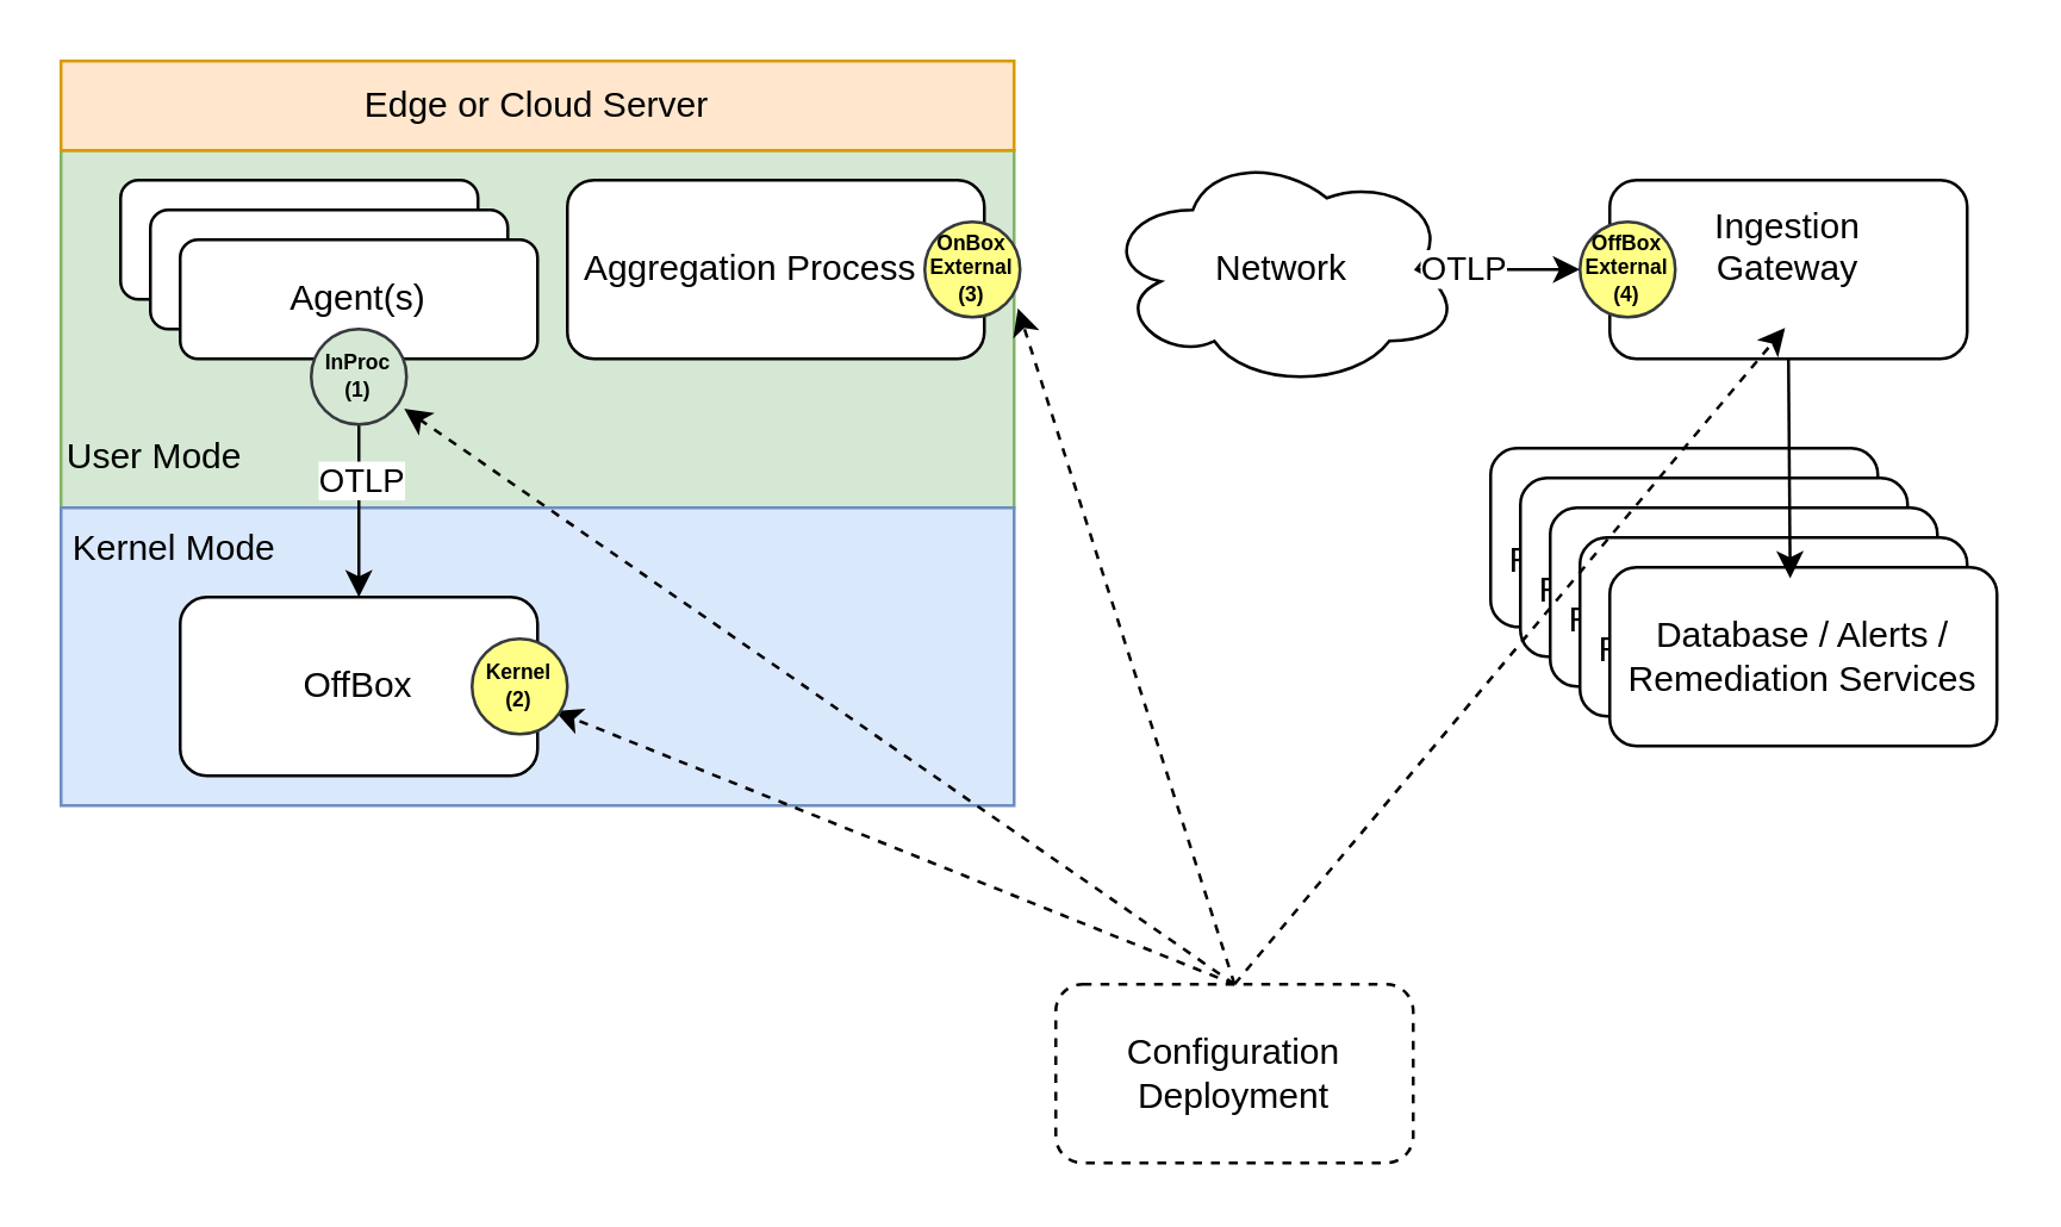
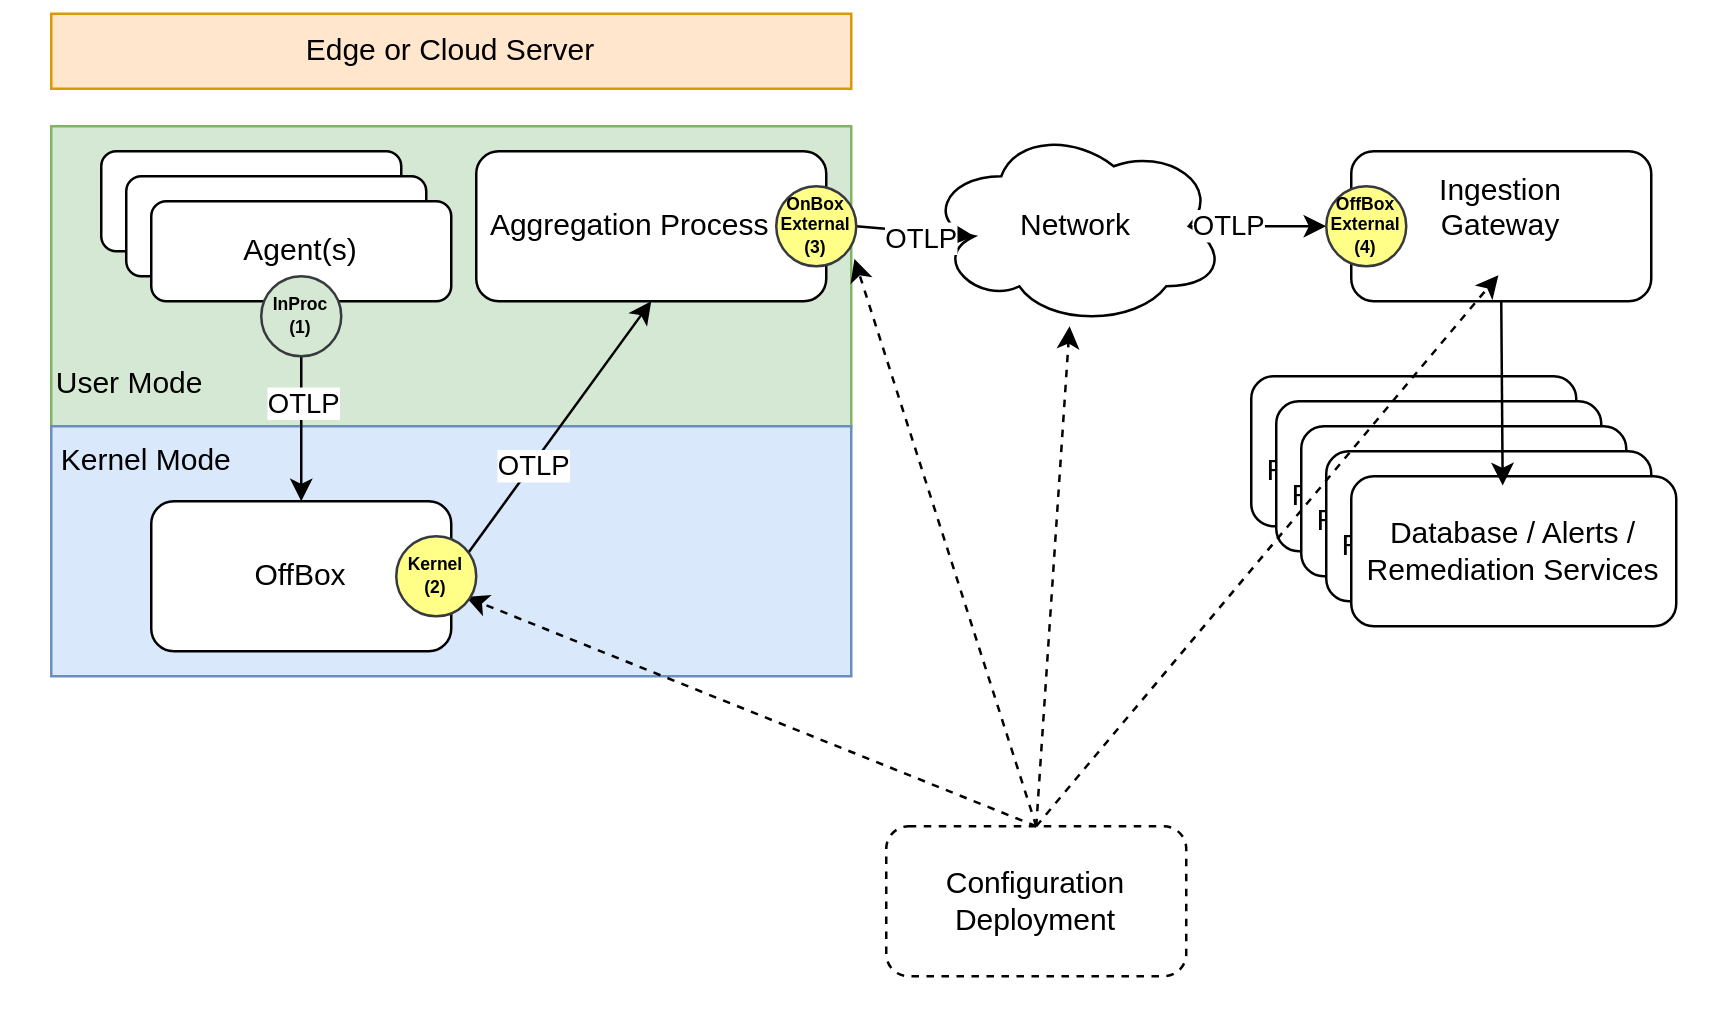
  <mxCell id="0" />
  <mxCell id="1" parent="0" />
  <mxCell id="2" value="&lt;div&gt;&lt;span style=&quot;background-color: transparent; color: light-dark(rgb(0, 0, 0), rgb(255, 255, 255));&quot;&gt;&lt;br&gt;&lt;/span&gt;&lt;/div&gt;&lt;div&gt;&lt;span style=&quot;background-color: transparent; color: light-dark(rgb(0, 0, 0), rgb(255, 255, 255));&quot;&gt;&lt;br&gt;&lt;/span&gt;&lt;/div&gt;&lt;div&gt;&lt;span style=&quot;background-color: transparent; color: light-dark(rgb(0, 0, 0), rgb(255, 255, 255));&quot;&gt;&lt;br&gt;&lt;/span&gt;&lt;/div&gt;&lt;div&gt;&lt;span style=&quot;background-color: transparent; color: light-dark(rgb(0, 0, 0), rgb(255, 255, 255));&quot;&gt;&lt;br&gt;&lt;/span&gt;&lt;/div&gt;&lt;div&gt;&lt;span style=&quot;background-color: transparent; color: light-dark(rgb(0, 0, 0), rgb(255, 255, 255));&quot;&gt;&lt;br&gt;&lt;/span&gt;&lt;/div&gt;&lt;div&gt;&lt;span style=&quot;background-color: transparent; color: light-dark(rgb(0, 0, 0), rgb(255, 255, 255));&quot;&gt;&lt;br&gt;&lt;/span&gt;&lt;/div&gt;&lt;div&gt;&lt;span style=&quot;background-color: transparent; color: light-dark(rgb(0, 0, 0), rgb(255, 255, 255));&quot;&gt;&lt;br&gt;&lt;/span&gt;&lt;/div&gt;&lt;div&gt;&lt;span style=&quot;background-color: transparent; color: light-dark(rgb(0, 0, 0), rgb(255, 255, 255));&quot;&gt;&lt;br&gt;&lt;/span&gt;&lt;/div&gt;&lt;div&gt;&lt;span style=&quot;background-color: transparent; color: light-dark(rgb(0, 0, 0), rgb(255, 255, 255));&quot;&gt;User Mode&amp;nbsp; &amp;nbsp; &amp;nbsp; &amp;nbsp; &amp;nbsp; &amp;nbsp; &amp;nbsp; &amp;nbsp; &amp;nbsp; &amp;nbsp; &amp;nbsp; &amp;nbsp; &amp;nbsp; &amp;nbsp; &amp;nbsp; &amp;nbsp; &amp;nbsp; &amp;nbsp; &amp;nbsp; &amp;nbsp; &amp;nbsp; &amp;nbsp; &amp;nbsp; &amp;nbsp; &amp;nbsp; &amp;nbsp; &amp;nbsp; &amp;nbsp; &amp;nbsp; &amp;nbsp; &amp;nbsp; &amp;nbsp; &amp;nbsp; &amp;nbsp; &amp;nbsp; &amp;nbsp; &amp;nbsp; &amp;nbsp; &amp;nbsp; &amp;nbsp; &amp;nbsp;&lt;/span&gt;&lt;br&gt;&lt;/div&gt;&lt;div&gt;&lt;br&gt;&lt;/div&gt;" style="rounded=0;whiteSpace=wrap;html=1;fillColor=#d5e8d4;strokeColor=#82b366;" parent="1" vertex="1"><mxGeometry x="20" y="50" width="320" height="120" as="geometry" /></mxCell>
  <mxCell id="3" value="&lt;div&gt;&lt;span style=&quot;background-color: transparent; color: light-dark(rgb(0, 0, 0), rgb(255, 255, 255));&quot;&gt;Kernel Mode&amp;nbsp; &amp;nbsp; &amp;nbsp; &amp;nbsp; &amp;nbsp; &amp;nbsp; &amp;nbsp; &amp;nbsp; &amp;nbsp; &amp;nbsp; &amp;nbsp; &amp;nbsp; &amp;nbsp; &amp;nbsp; &amp;nbsp; &amp;nbsp; &amp;nbsp; &amp;nbsp; &amp;nbsp; &amp;nbsp; &amp;nbsp; &amp;nbsp; &amp;nbsp; &amp;nbsp; &amp;nbsp; &amp;nbsp; &amp;nbsp; &amp;nbsp; &amp;nbsp; &amp;nbsp; &amp;nbsp; &amp;nbsp; &amp;nbsp; &amp;nbsp; &amp;nbsp; &amp;nbsp; &amp;nbsp; &amp;nbsp; &amp;nbsp; &amp;nbsp; &amp;nbsp;&lt;/span&gt;&lt;/div&gt;&lt;div&gt;&lt;span style=&quot;background-color: transparent; color: light-dark(rgb(0, 0, 0), rgb(255, 255, 255));&quot;&gt;&lt;br&gt;&lt;/span&gt;&lt;/div&gt;&lt;div&gt;&lt;span style=&quot;background-color: transparent; color: light-dark(rgb(0, 0, 0), rgb(255, 255, 255));&quot;&gt;&lt;br&gt;&lt;/span&gt;&lt;/div&gt;&lt;div&gt;&lt;span style=&quot;background-color: transparent; color: light-dark(rgb(0, 0, 0), rgb(255, 255, 255));&quot;&gt;&lt;br&gt;&lt;/span&gt;&lt;/div&gt;&lt;div&gt;&lt;span style=&quot;background-color: transparent; color: light-dark(rgb(0, 0, 0), rgb(255, 255, 255));&quot;&gt;&lt;br&gt;&lt;/span&gt;&lt;/div&gt;" style="rounded=0;whiteSpace=wrap;html=1;fillColor=#dae8fc;strokeColor=#6c8ebf;" parent="1" vertex="1"><mxGeometry x="20" y="170" width="320" height="100" as="geometry" /></mxCell>
  <mxCell id="4" value="OffBox" style="rounded=1;whiteSpace=wrap;html=1;" parent="1" vertex="1"><mxGeometry x="60" y="200" width="120" height="60" as="geometry" /></mxCell>
  <mxCell id="5" value="Aggregation Process&amp;nbsp; &amp;nbsp; &amp;nbsp;" style="rounded=1;whiteSpace=wrap;html=1;" parent="1" vertex="1"><mxGeometry x="190" y="60" width="140" height="60" as="geometry" /></mxCell>
+ <mxCell id="6" value="" style="endArrow=classic;html=1;rounded=0;exitX=1;exitY=0.5;exitDx=0;exitDy=0;entryX=0.5;entryY=1;entryDx=0;entryDy=0;" parent="1" source="4" target="5" edge="1"><mxGeometry width="50" height="50" relative="1" as="geometry"><mxPoint x="500" y="380" as="sourcePoint" /><mxPoint x="550" y="330" as="targetPoint" /></mxGeometry></mxCell>
+ <mxCell id="7" value="OTLP" style="edgeLabel;html=1;align=center;verticalAlign=middle;resizable=0;points=[];" parent="6" vertex="1" connectable="0"><mxGeometry x="-0.191" relative="1" as="geometry"><mxPoint as="offset" /></mxGeometry></mxCell>
  <mxCell id="8" value="" style="endArrow=classic;html=1;rounded=0;exitX=0.5;exitY=1;exitDx=0;exitDy=0;entryX=0.5;entryY=0;entryDx=0;entryDy=0;" parent="1" source="19" target="4" edge="1"><mxGeometry width="50" height="50" relative="1" as="geometry"><mxPoint x="790" y="590" as="sourcePoint" /><mxPoint x="840" y="540" as="targetPoint" /></mxGeometry></mxCell>
  <mxCell id="9" value="OTLP" style="edgeLabel;html=1;align=center;verticalAlign=middle;resizable=0;points=[];" parent="8" vertex="1" connectable="0"><mxGeometry x="0.002" relative="1" as="geometry"><mxPoint as="offset" /></mxGeometry></mxCell>
  <mxCell id="10" value="Network" style="ellipse;shape=cloud;whiteSpace=wrap;html=1;" parent="1" vertex="1"><mxGeometry x="370" y="50" width="120" height="80" as="geometry" /></mxCell>
+ <mxCell id="11" value="" style="endArrow=classic;html=1;rounded=0;entryX=0.16;entryY=0.55;entryDx=0;entryDy=0;entryPerimeter=0;exitX=1;exitY=0.5;exitDx=0;exitDy=0;" parent="1" source="37" target="10" edge="1"><mxGeometry width="50" height="50" relative="1" as="geometry"><mxPoint x="370" y="100" as="sourcePoint" /><mxPoint x="420" y="50" as="targetPoint" /></mxGeometry></mxCell>
+ <mxCell id="12" value="OTLP" style="edgeLabel;html=1;align=center;verticalAlign=middle;resizable=0;points=[];" parent="11" vertex="1" connectable="0"><mxGeometry x="0.084" y="-2" relative="1" as="geometry"><mxPoint as="offset" /></mxGeometry></mxCell>
  <mxCell id="13" value="" style="endArrow=classic;html=1;rounded=0;exitX=0.875;exitY=0.5;exitDx=0;exitDy=0;exitPerimeter=0;entryX=0;entryY=0.5;entryDx=0;entryDy=0;" parent="1" source="40" target="14" edge="1"><mxGeometry width="50" height="50" relative="1" as="geometry"><mxPoint x="474" y="100" as="sourcePoint" /><mxPoint x="529" y="100" as="targetPoint" /></mxGeometry></mxCell>
  <mxCell id="14" value="Ingestion&lt;div&gt;Gateway&lt;/div&gt;&lt;div&gt;&lt;br&gt;&lt;/div&gt;" style="rounded=1;whiteSpace=wrap;html=1;" parent="1" vertex="1"><mxGeometry x="540" y="60" width="120" height="60" as="geometry" /></mxCell>
- <mxCell id="15" value="Edge or Cloud Server" style="rounded=0;whiteSpace=wrap;html=1;fillColor=#ffe6cc;strokeColor=#d79b00;" parent="1" vertex="1"><mxGeometry x="20" y="20" width="320" height="30" as="geometry" /></mxCell>
+ <mxCell id="15" value="Edge or Cloud Server" style="rounded=0;whiteSpace=wrap;html=1;fillColor=#ffe6cc;strokeColor=#d79b00;" parent="1" vertex="1"><mxGeometry x="20" y="5" width="320" height="30" as="geometry" /></mxCell>
  <mxCell id="16" value="" style="group" parent="1" vertex="1" connectable="0"><mxGeometry x="40" y="60" width="140" height="82" as="geometry" /></mxCell>
  <mxCell id="17" value="Agent" style="rounded=1;whiteSpace=wrap;html=1;fontSize=12;glass=0;strokeWidth=1;shadow=0;" parent="16" vertex="1"><mxGeometry width="120" height="40" as="geometry" /></mxCell>
  <mxCell id="18" value="Agent" style="rounded=1;whiteSpace=wrap;html=1;fontSize=12;glass=0;strokeWidth=1;shadow=0;" parent="16" vertex="1"><mxGeometry x="10" y="10" width="120" height="40" as="geometry" /></mxCell>
  <mxCell id="19" value="Agent(s)" style="rounded=1;whiteSpace=wrap;html=1;fontSize=12;glass=0;strokeWidth=1;shadow=0;" parent="16" vertex="1"><mxGeometry x="20" y="20" width="120" height="40" as="geometry" /></mxCell>
  <mxCell id="20" value="InProc&lt;div&gt;(1)&lt;/div&gt;" style="ellipse;whiteSpace=wrap;html=1;aspect=fixed;fontSize=7;labelBackgroundColor=none;fillColor=#d5e8d4;strokeColor=#36393d;fontStyle=1;" vertex="1" parent="16"><mxGeometry x="64" y="50" width="32" height="32" as="geometry" /></mxCell>
  <mxCell id="21" value="" style="group" parent="1" vertex="1" connectable="0"><mxGeometry x="500" y="150" width="170" height="100" as="geometry" /></mxCell>
  <mxCell id="22" value="Database / Alerts / Remediation Services" style="rounded=1;whiteSpace=wrap;html=1;" parent="21" vertex="1"><mxGeometry width="130" height="60" as="geometry" /></mxCell>
  <mxCell id="23" value="Database / Alerts / Remediation Services" style="rounded=1;whiteSpace=wrap;html=1;" parent="21" vertex="1"><mxGeometry x="10" y="10" width="130" height="60" as="geometry" /></mxCell>
  <mxCell id="24" value="Database / Alerts / Remediation Services" style="rounded=1;whiteSpace=wrap;html=1;" parent="21" vertex="1"><mxGeometry x="20" y="20" width="130" height="60" as="geometry" /></mxCell>
  <mxCell id="25" value="Database / Alerts / Remediation Services" style="rounded=1;whiteSpace=wrap;html=1;" parent="21" vertex="1"><mxGeometry x="30" y="30" width="130" height="60" as="geometry" /></mxCell>
  <mxCell id="26" value="Database / Alerts / Remediation Services" style="rounded=1;whiteSpace=wrap;html=1;" parent="21" vertex="1"><mxGeometry x="40" y="40" width="130" height="60" as="geometry" /></mxCell>
  <mxCell id="27" value="" style="endArrow=classic;html=1;rounded=0;exitX=0.5;exitY=1;exitDx=0;exitDy=0;entryX=0.466;entryY=0.061;entryDx=0;entryDy=0;entryPerimeter=0;" parent="1" source="14" target="26" edge="1"><mxGeometry width="50" height="50" relative="1" as="geometry"><mxPoint x="500" y="380" as="sourcePoint" /><mxPoint x="640" y="160" as="targetPoint" /></mxGeometry></mxCell>
  <mxCell id="28" value="Configuration&lt;br&gt;Deployment" style="rounded=1;whiteSpace=wrap;html=1;dashed=1;" parent="1" vertex="1"><mxGeometry x="354" y="330" width="120" height="60" as="geometry" /></mxCell>
  <mxCell id="29" value="" style="endArrow=classic;html=1;rounded=0;exitX=0.5;exitY=0;exitDx=0;exitDy=0;entryX=0.871;entryY=0.76;entryDx=0;entryDy=0;entryPerimeter=0;dashed=1;" parent="1" source="34" edge="1"><mxGeometry width="50" height="50" relative="1" as="geometry"><mxPoint x="410" y="310" as="sourcePoint" /><mxPoint x="179.92" y="235.2" as="targetPoint" /></mxGeometry></mxCell>
- <mxCell id="30" value="" style="endArrow=classic;html=1;rounded=0;exitX=0.5;exitY=0;exitDx=0;exitDy=0;entryX=0.976;entryY=0.835;entryDx=0;entryDy=0;entryPerimeter=0;dashed=1;" parent="1" source="28" target="20" edge="1"><mxGeometry width="50" height="50" relative="1" as="geometry"><mxPoint x="424" y="360" as="sourcePoint" /><mxPoint x="125.875" y="120.64" as="targetPoint" /></mxGeometry></mxCell>
+ <mxCell id="30" value="" style="endArrow=classic;html=1;rounded=0;exitX=0.5;exitY=0;exitDx=0;exitDy=0;dashed=1;" parent="1" source="28" target="10" edge="1"><mxGeometry width="50" height="50" relative="1" as="geometry"><mxPoint x="424" y="360" as="sourcePoint" /><mxPoint x="125.875" y="120.64" as="targetPoint" /></mxGeometry></mxCell>
  <mxCell id="31" value="" style="endArrow=classic;html=1;rounded=0;exitX=0.5;exitY=0;exitDx=0;exitDy=0;entryX=1;entryY=0.5;entryDx=0;entryDy=0;dashed=1;" parent="1" source="37" target="5" edge="1"><mxGeometry width="50" height="50" relative="1" as="geometry"><mxPoint x="434" y="370" as="sourcePoint" /><mxPoint x="200" y="255" as="targetPoint" /></mxGeometry></mxCell>
  <mxCell id="32" value="" style="endArrow=classic;html=1;rounded=0;entryX=0.318;entryY=0.479;entryDx=0;entryDy=0;entryPerimeter=0;exitX=0.5;exitY=0;exitDx=0;exitDy=0;dashed=1;" parent="1" source="28" edge="1"><mxGeometry width="50" height="50" relative="1" as="geometry"><mxPoint x="400" y="430" as="sourcePoint" /><mxPoint x="598.86" y="109.58" as="targetPoint" /></mxGeometry></mxCell>
  <mxCell id="33" value="" style="endArrow=classic;html=1;rounded=0;exitX=0.5;exitY=0;exitDx=0;exitDy=0;entryX=0.871;entryY=0.76;entryDx=0;entryDy=0;entryPerimeter=0;dashed=1;" edge="1" parent="1" source="28" target="34"><mxGeometry width="50" height="50" relative="1" as="geometry"><mxPoint x="400" y="310" as="sourcePoint" /><mxPoint x="179.92" y="235.2" as="targetPoint" /></mxGeometry></mxCell>
  <mxCell id="34" value="Kernel&lt;div&gt;(2)&lt;/div&gt;" style="ellipse;whiteSpace=wrap;html=1;aspect=fixed;fontSize=7;labelBackgroundColor=none;fillColor=#ffff88;strokeColor=#36393d;fontStyle=1" vertex="1" parent="1"><mxGeometry x="158" y="214" width="32" height="32" as="geometry" /></mxCell>
  <mxCell id="35" value="" style="endArrow=classic;html=1;rounded=0;entryX=0.16;entryY=0.55;entryDx=0;entryDy=0;entryPerimeter=0;exitX=1;exitY=0.5;exitDx=0;exitDy=0;" edge="1" parent="1" source="5" target="37"><mxGeometry width="50" height="50" relative="1" as="geometry"><mxPoint x="330" y="90" as="sourcePoint" /><mxPoint x="389" y="94" as="targetPoint" /></mxGeometry></mxCell>
  <mxCell id="36" value="" style="endArrow=classic;html=1;rounded=0;exitX=0.5;exitY=0;exitDx=0;exitDy=0;entryX=1.004;entryY=0.442;entryDx=0;entryDy=0;dashed=1;entryPerimeter=0;" edge="1" parent="1" source="28" target="2"><mxGeometry width="50" height="50" relative="1" as="geometry"><mxPoint x="400" y="310" as="sourcePoint" /><mxPoint x="330" y="90" as="targetPoint" /></mxGeometry></mxCell>
  <mxCell id="37" value="&lt;font&gt;OnBox&lt;/font&gt;&lt;div&gt;&lt;font&gt;External&lt;/font&gt;&lt;div&gt;&lt;font&gt;(3)&lt;/font&gt;&lt;/div&gt;&lt;/div&gt;" style="ellipse;whiteSpace=wrap;html=1;aspect=fixed;fontSize=7;labelBackgroundColor=none;fillColor=#ffff88;strokeColor=#36393d;fontStyle=1" vertex="1" parent="1"><mxGeometry x="310" y="74" width="32" height="32" as="geometry" /></mxCell>
  <mxCell id="38" value="" style="endArrow=classic;html=1;rounded=0;exitX=0.875;exitY=0.5;exitDx=0;exitDy=0;exitPerimeter=0;entryX=0;entryY=0.5;entryDx=0;entryDy=0;" edge="1" parent="1" source="10" target="40"><mxGeometry width="50" height="50" relative="1" as="geometry"><mxPoint x="475" y="90" as="sourcePoint" /><mxPoint x="540" y="90" as="targetPoint" /></mxGeometry></mxCell>
  <mxCell id="39" value="OTLP" style="edgeLabel;html=1;align=center;verticalAlign=middle;resizable=0;points=[];" vertex="1" connectable="0" parent="38"><mxGeometry x="-0.454" y="1" relative="1" as="geometry"><mxPoint as="offset" /></mxGeometry></mxCell>
  <mxCell id="40" value="&lt;font&gt;OffBox&lt;/font&gt;&lt;div&gt;&lt;font&gt;External&lt;/font&gt;&lt;div&gt;&lt;font&gt;(4&lt;/font&gt;&lt;span style=&quot;color: light-dark(rgb(0, 0, 0), rgb(255, 255, 255));&quot;&gt;)&lt;/span&gt;&lt;/div&gt;&lt;/div&gt;" style="ellipse;whiteSpace=wrap;html=1;aspect=fixed;fontSize=7;labelBackgroundColor=none;fillColor=#ffff88;strokeColor=#36393d;fontStyle=1" vertex="1" parent="1"><mxGeometry x="530" y="74" width="32" height="32" as="geometry" /></mxCell>
